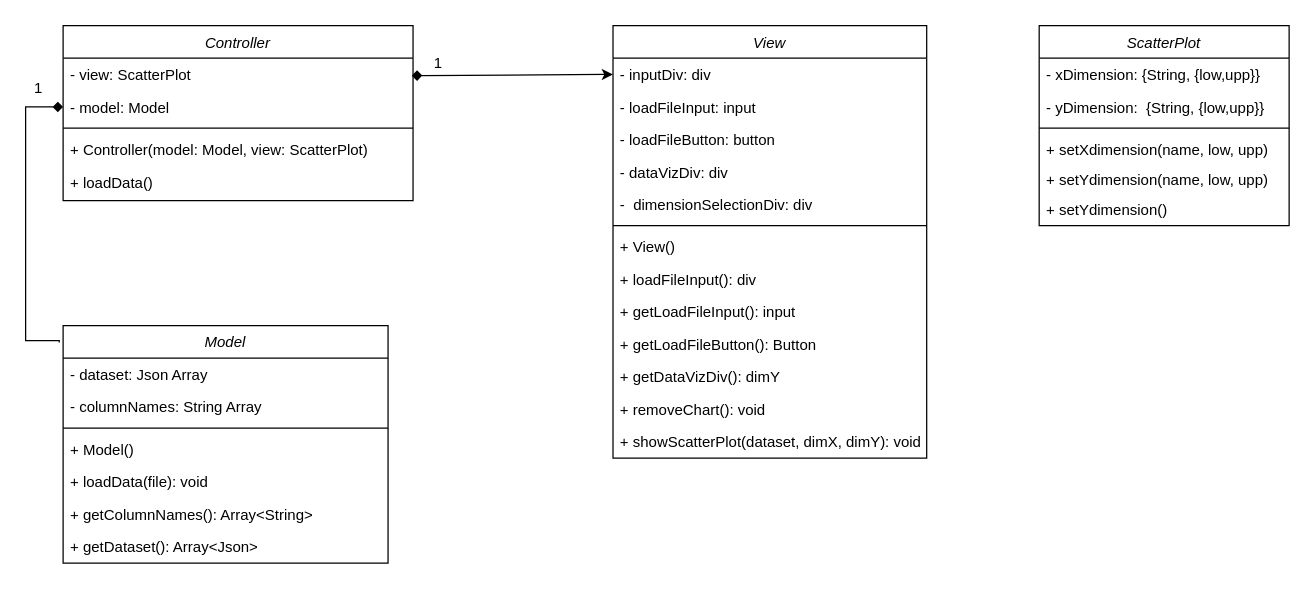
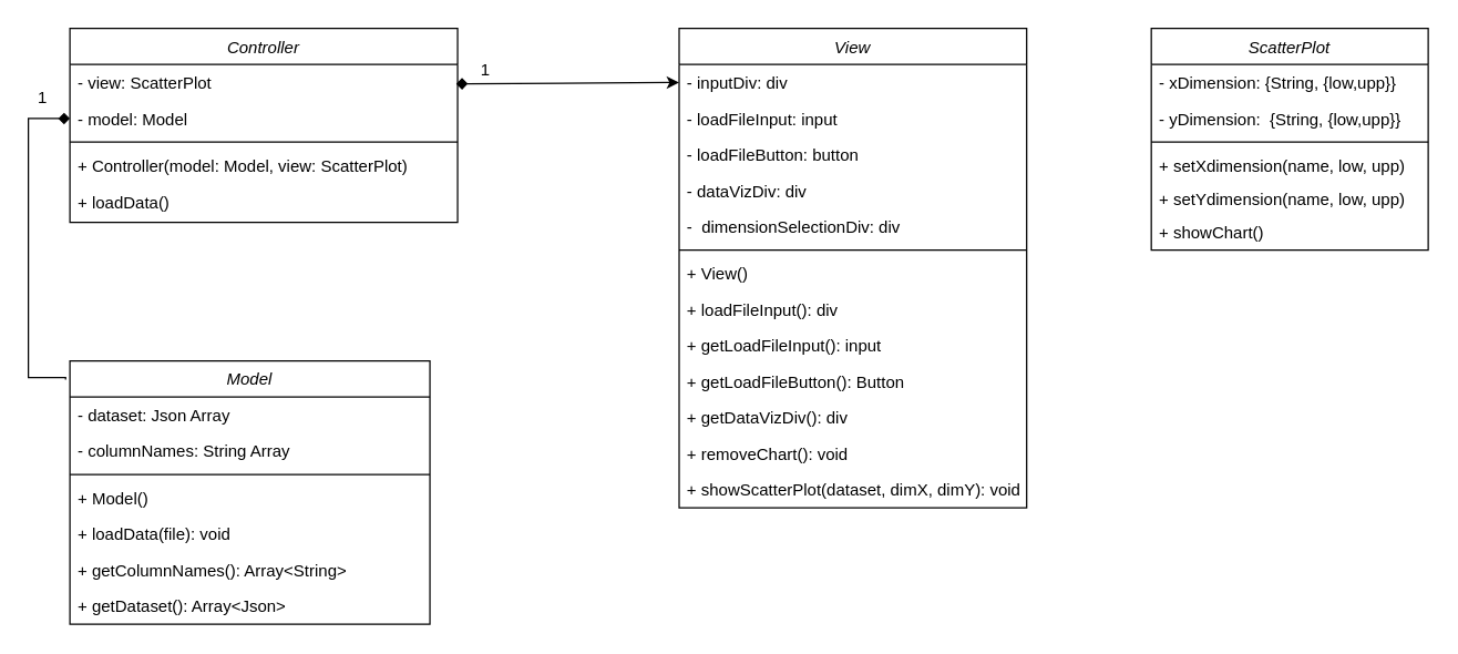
  <mxCell id="0" />
  <mxCell id="1" parent="0" />
  <mxCell id="2" value="Model" style="swimlane;fontStyle=2;align=center;verticalAlign=top;childLayout=stackLayout;horizontal=1;startSize=26;horizontalStack=0;resizeParent=1;resizeLast=0;collapsible=1;marginBottom=0;rounded=0;shadow=0;strokeWidth=1;" parent="1" vertex="1"><mxGeometry x="50" y="260" width="260" height="190" as="geometry"><mxRectangle x="230" y="140" width="160" height="26" as="alternateBounds" /></mxGeometry></mxCell>
  <mxCell id="3" value="- dataset: Json Array" style="text;align=left;verticalAlign=top;spacingLeft=4;spacingRight=4;overflow=hidden;rotatable=0;points=[[0,0.5],[1,0.5]];portConstraint=eastwest;" parent="2" vertex="1"><mxGeometry y="26" width="260" height="26" as="geometry" /></mxCell>
  <mxCell id="4" value="- columnNames: String Array" style="text;align=left;verticalAlign=top;spacingLeft=4;spacingRight=4;overflow=hidden;rotatable=0;points=[[0,0.5],[1,0.5]];portConstraint=eastwest;rounded=0;shadow=0;html=0;" parent="2" vertex="1"><mxGeometry y="52" width="260" height="26" as="geometry" /></mxCell>
  <mxCell id="5" value="" style="line;html=1;strokeWidth=1;align=left;verticalAlign=middle;spacingTop=-1;spacingLeft=3;spacingRight=3;rotatable=0;labelPosition=right;points=[];portConstraint=eastwest;" parent="2" vertex="1"><mxGeometry y="78" width="260" height="8" as="geometry" /></mxCell>
  <mxCell id="6" value="+ Model()" style="text;align=left;verticalAlign=top;spacingLeft=4;spacingRight=4;overflow=hidden;rotatable=0;points=[[0,0.5],[1,0.5]];portConstraint=eastwest;" vertex="1" parent="2"><mxGeometry y="86" width="260" height="26" as="geometry" /></mxCell>
  <mxCell id="7" value="+ loadData(file): void" style="text;align=left;verticalAlign=top;spacingLeft=4;spacingRight=4;overflow=hidden;rotatable=0;points=[[0,0.5],[1,0.5]];portConstraint=eastwest;" parent="2" vertex="1"><mxGeometry y="112" width="260" height="26" as="geometry" /></mxCell>
  <mxCell id="8" value="+ getColumnNames(): Array&lt;String&gt;" style="text;align=left;verticalAlign=top;spacingLeft=4;spacingRight=4;overflow=hidden;rotatable=0;points=[[0,0.5],[1,0.5]];portConstraint=eastwest;" vertex="1" parent="2"><mxGeometry y="138" width="260" height="26" as="geometry" /></mxCell>
  <mxCell id="9" value="+ getDataset(): Array&lt;Json&gt;" style="text;align=left;verticalAlign=top;spacingLeft=4;spacingRight=4;overflow=hidden;rotatable=0;points=[[0,0.5],[1,0.5]];portConstraint=eastwest;" vertex="1" parent="2"><mxGeometry y="164" width="260" height="26" as="geometry" /></mxCell>
  <mxCell id="10" value="View" style="swimlane;fontStyle=2;align=center;verticalAlign=top;childLayout=stackLayout;horizontal=1;startSize=26;horizontalStack=0;resizeParent=1;resizeLast=0;collapsible=1;marginBottom=0;rounded=0;shadow=0;strokeWidth=1;" vertex="1" parent="1"><mxGeometry x="490" y="20" width="251" height="346" as="geometry"><mxRectangle x="230" y="140" width="160" height="26" as="alternateBounds" /></mxGeometry></mxCell>
  <mxCell id="11" value="- inputDiv: div" style="text;align=left;verticalAlign=top;spacingLeft=4;spacingRight=4;overflow=hidden;rotatable=0;points=[[0,0.5],[1,0.5]];portConstraint=eastwest;" vertex="1" parent="10"><mxGeometry y="26" width="251" height="26" as="geometry" /></mxCell>
  <mxCell id="12" value="- loadFileInput: input" style="text;align=left;verticalAlign=top;spacingLeft=4;spacingRight=4;overflow=hidden;rotatable=0;points=[[0,0.5],[1,0.5]];portConstraint=eastwest;" vertex="1" parent="10"><mxGeometry y="52" width="251" height="26" as="geometry" /></mxCell>
  <mxCell id="13" value="- loadFileButton: button" style="text;align=left;verticalAlign=top;spacingLeft=4;spacingRight=4;overflow=hidden;rotatable=0;points=[[0,0.5],[1,0.5]];portConstraint=eastwest;" vertex="1" parent="10"><mxGeometry y="78" width="251" height="26" as="geometry" /></mxCell>
  <mxCell id="14" value="- dataVizDiv: div" style="text;align=left;verticalAlign=top;spacingLeft=4;spacingRight=4;overflow=hidden;rotatable=0;points=[[0,0.5],[1,0.5]];portConstraint=eastwest;" vertex="1" parent="10"><mxGeometry y="104" width="251" height="26" as="geometry" /></mxCell>
  <mxCell id="15" value="-  dimensionSelectionDiv: div" style="text;align=left;verticalAlign=top;spacingLeft=4;spacingRight=4;overflow=hidden;rotatable=0;points=[[0,0.5],[1,0.5]];portConstraint=eastwest;" vertex="1" parent="10"><mxGeometry y="130" width="251" height="26" as="geometry" /></mxCell>
  <mxCell id="16" value="" style="line;html=1;strokeWidth=1;align=left;verticalAlign=middle;spacingTop=-1;spacingLeft=3;spacingRight=3;rotatable=0;labelPosition=right;points=[];portConstraint=eastwest;" vertex="1" parent="10"><mxGeometry y="156" width="251" height="8" as="geometry" /></mxCell>
  <mxCell id="17" value="+ View()" style="text;align=left;verticalAlign=top;spacingLeft=4;spacingRight=4;overflow=hidden;rotatable=0;points=[[0,0.5],[1,0.5]];portConstraint=eastwest;" vertex="1" parent="10"><mxGeometry y="164" width="251" height="26" as="geometry" /></mxCell>
  <mxCell id="18" value="+ loadFileInput(): div" style="text;align=left;verticalAlign=top;spacingLeft=4;spacingRight=4;overflow=hidden;rotatable=0;points=[[0,0.5],[1,0.5]];portConstraint=eastwest;" vertex="1" parent="10"><mxGeometry y="190" width="251" height="26" as="geometry" /></mxCell>
  <mxCell id="19" value="+ getLoadFileInput(): input" style="text;align=left;verticalAlign=top;spacingLeft=4;spacingRight=4;overflow=hidden;rotatable=0;points=[[0,0.5],[1,0.5]];portConstraint=eastwest;" vertex="1" parent="10"><mxGeometry y="216" width="251" height="26" as="geometry" /></mxCell>
  <mxCell id="20" value="+ getLoadFileButton(): Button" style="text;align=left;verticalAlign=top;spacingLeft=4;spacingRight=4;overflow=hidden;rotatable=0;points=[[0,0.5],[1,0.5]];portConstraint=eastwest;" vertex="1" parent="10"><mxGeometry y="242" width="251" height="26" as="geometry" /></mxCell>
- <mxCell id="21" value="+ getDataVizDiv(): dimY" style="text;align=left;verticalAlign=top;spacingLeft=4;spacingRight=4;overflow=hidden;rotatable=0;points=[[0,0.5],[1,0.5]];portConstraint=eastwest;" vertex="1" parent="10"><mxGeometry y="268" width="251" height="26" as="geometry" /></mxCell>
+ <mxCell id="21" value="+ getDataVizDiv(): div" style="text;align=left;verticalAlign=top;spacingLeft=4;spacingRight=4;overflow=hidden;rotatable=0;points=[[0,0.5],[1,0.5]];portConstraint=eastwest;" vertex="1" parent="10"><mxGeometry y="268" width="251" height="26" as="geometry" /></mxCell>
  <mxCell id="22" value="+ removeChart(): void" style="text;align=left;verticalAlign=top;spacingLeft=4;spacingRight=4;overflow=hidden;rotatable=0;points=[[0,0.5],[1,0.5]];portConstraint=eastwest;" vertex="1" parent="10"><mxGeometry y="294" width="251" height="26" as="geometry" /></mxCell>
  <mxCell id="23" value="+ showScatterPlot(dataset, dimX, dimY): void" style="text;align=left;verticalAlign=top;spacingLeft=4;spacingRight=4;overflow=hidden;rotatable=0;points=[[0,0.5],[1,0.5]];portConstraint=eastwest;" vertex="1" parent="10"><mxGeometry y="320" width="251" height="26" as="geometry" /></mxCell>
  <mxCell id="24" value="Controller" style="swimlane;fontStyle=2;align=center;verticalAlign=top;childLayout=stackLayout;horizontal=1;startSize=26;horizontalStack=0;resizeParent=1;resizeLast=0;collapsible=1;marginBottom=0;rounded=0;shadow=0;strokeWidth=1;" vertex="1" parent="1"><mxGeometry x="50" y="20" width="280" height="140" as="geometry"><mxRectangle x="230" y="140" width="160" height="26" as="alternateBounds" /></mxGeometry></mxCell>
  <mxCell id="25" value="- view: ScatterPlot" style="text;align=left;verticalAlign=top;spacingLeft=4;spacingRight=4;overflow=hidden;rotatable=0;points=[[0,0.5],[1,0.5]];portConstraint=eastwest;" vertex="1" parent="24"><mxGeometry y="26" width="280" height="26" as="geometry" /></mxCell>
  <mxCell id="26" value="- model: Model" style="text;align=left;verticalAlign=top;spacingLeft=4;spacingRight=4;overflow=hidden;rotatable=0;points=[[0,0.5],[1,0.5]];portConstraint=eastwest;" vertex="1" parent="24"><mxGeometry y="52" width="280" height="26" as="geometry" /></mxCell>
  <mxCell id="27" value="" style="line;html=1;strokeWidth=1;align=left;verticalAlign=middle;spacingTop=-1;spacingLeft=3;spacingRight=3;rotatable=0;labelPosition=right;points=[];portConstraint=eastwest;" vertex="1" parent="24"><mxGeometry y="78" width="280" height="8" as="geometry" /></mxCell>
  <mxCell id="28" value="+ Controller(model: Model, view: ScatterPlot)" style="text;align=left;verticalAlign=top;spacingLeft=4;spacingRight=4;overflow=hidden;rotatable=0;points=[[0,0.5],[1,0.5]];portConstraint=eastwest;" vertex="1" parent="24"><mxGeometry y="86" width="280" height="26" as="geometry" /></mxCell>
  <mxCell id="29" value="+ loadData()" style="text;align=left;verticalAlign=top;spacingLeft=4;spacingRight=4;overflow=hidden;rotatable=0;points=[[0,0.5],[1,0.5]];portConstraint=eastwest;" vertex="1" parent="24"><mxGeometry y="112" width="280" height="26" as="geometry" /></mxCell>
  <mxCell id="30" style="edgeStyle=orthogonalEdgeStyle;rounded=0;orthogonalLoop=1;jettySize=auto;html=1;exitX=0;exitY=0.5;exitDx=0;exitDy=0;entryX=-0.012;entryY=0.071;entryDx=0;entryDy=0;entryPerimeter=0;startArrow=diamond;startFill=1;endArrow=none;" edge="1" parent="1" source="26" target="2"><mxGeometry relative="1" as="geometry"><Array as="points"><mxPoint x="20" y="85" /><mxPoint x="20" y="272" /></Array></mxGeometry></mxCell>
  <mxCell id="31" value="1" style="text;html=1;align=center;verticalAlign=middle;resizable=0;points=[];autosize=1;strokeColor=none;fillColor=none;" vertex="1" parent="1"><mxGeometry x="20" y="60" width="20" height="20" as="geometry" /></mxCell>
  <mxCell id="32" style="edgeStyle=orthogonalEdgeStyle;rounded=0;orthogonalLoop=1;jettySize=auto;html=1;entryX=0;entryY=0.5;entryDx=0;entryDy=0;startArrow=diamond;startFill=1;" edge="1" parent="1" target="11"><mxGeometry relative="1" as="geometry"><mxPoint x="329" y="60" as="sourcePoint" /><Array as="points"><mxPoint x="490" y="60" /></Array></mxGeometry></mxCell>
  <mxCell id="33" value="1" style="text;html=1;align=center;verticalAlign=middle;resizable=0;points=[];autosize=1;strokeColor=none;fillColor=none;" vertex="1" parent="1"><mxGeometry x="340" y="40" width="20" height="20" as="geometry" /></mxCell>
  <mxCell id="34" value="ScatterPlot" style="swimlane;fontStyle=2;align=center;verticalAlign=top;childLayout=stackLayout;horizontal=1;startSize=26;horizontalStack=0;resizeParent=1;resizeLast=0;collapsible=1;marginBottom=0;rounded=0;shadow=0;strokeWidth=1;" vertex="1" parent="1"><mxGeometry x="831" y="20" width="200" height="160" as="geometry"><mxRectangle x="230" y="140" width="160" height="26" as="alternateBounds" /></mxGeometry></mxCell>
  <mxCell id="35" value="- xDimension: {String, {low,upp}}" style="text;align=left;verticalAlign=top;spacingLeft=4;spacingRight=4;overflow=hidden;rotatable=0;points=[[0,0.5],[1,0.5]];portConstraint=eastwest;" vertex="1" parent="34"><mxGeometry y="26" width="200" height="26" as="geometry" /></mxCell>
  <mxCell id="36" value="- yDimension:  {String, {low,upp}}" style="text;align=left;verticalAlign=top;spacingLeft=4;spacingRight=4;overflow=hidden;rotatable=0;points=[[0,0.5],[1,0.5]];portConstraint=eastwest;" vertex="1" parent="34"><mxGeometry y="52" width="200" height="26" as="geometry" /></mxCell>
  <mxCell id="37" value="" style="line;html=1;strokeWidth=1;align=left;verticalAlign=middle;spacingTop=-1;spacingLeft=3;spacingRight=3;rotatable=0;labelPosition=right;points=[];portConstraint=eastwest;" vertex="1" parent="34"><mxGeometry y="78" width="200" height="8" as="geometry" /></mxCell>
  <mxCell id="38" value="+ setXdimension(name, low, upp)" style="text;align=left;verticalAlign=top;spacingLeft=4;spacingRight=4;overflow=hidden;rotatable=0;points=[[0,0.5],[1,0.5]];portConstraint=eastwest;" vertex="1" parent="34"><mxGeometry y="86" width="200" height="24" as="geometry" /></mxCell>
  <mxCell id="39" value="+ setYdimension(name, low, upp)" style="text;align=left;verticalAlign=top;spacingLeft=4;spacingRight=4;overflow=hidden;rotatable=0;points=[[0,0.5],[1,0.5]];portConstraint=eastwest;" vertex="1" parent="34"><mxGeometry y="110" width="200" height="24" as="geometry" /></mxCell>
- <mxCell id="40" value="+ setYdimension()" style="text;align=left;verticalAlign=top;spacingLeft=4;spacingRight=4;overflow=hidden;rotatable=0;points=[[0,0.5],[1,0.5]];portConstraint=eastwest;" vertex="1" parent="34"><mxGeometry y="134" width="200" height="24" as="geometry" /></mxCell>
+ <mxCell id="40" value="+ showChart()" style="text;align=left;verticalAlign=top;spacingLeft=4;spacingRight=4;overflow=hidden;rotatable=0;points=[[0,0.5],[1,0.5]];portConstraint=eastwest;" vertex="1" parent="34"><mxGeometry y="134" width="200" height="24" as="geometry" /></mxCell>
